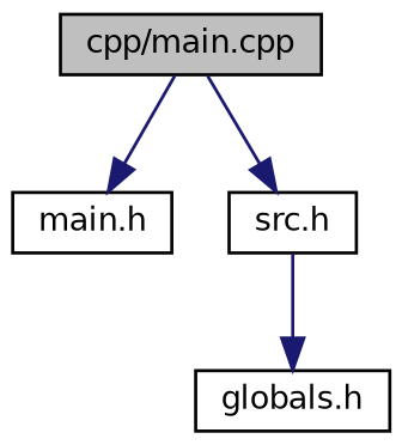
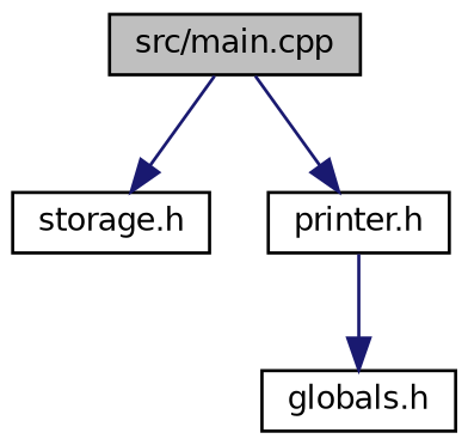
  digraph {
    node [color=black fillcolor=white fontname=Helvetica fontsize=10 shape=record style=filled]
    edge [color=midnightblue fontname=Helvetica fontsize=10 labelfontname=Helvetica labelfontsize=10 style=solid]
-   n1 [fillcolor=grey75 fontcolor=black height=0.2 label="cpp/main.cpp" width=0.4]
-   n2 [height=0.2 label="main.h" width=0.4]
-   n3 [height=0.2 label="src.h" width=0.4]
+   n1 [fillcolor=grey75 fontcolor=black height=0.2 label="src/main.cpp" width=0.4]
+   n2 [height=0.2 label="storage.h" width=0.4]
+   n3 [height=0.2 label="printer.h" width=0.4]
    n4 [height=0.2 label="globals.h" width=0.4]
    n1 -> n2
    n1 -> n3
    n3 -> n4
  }
